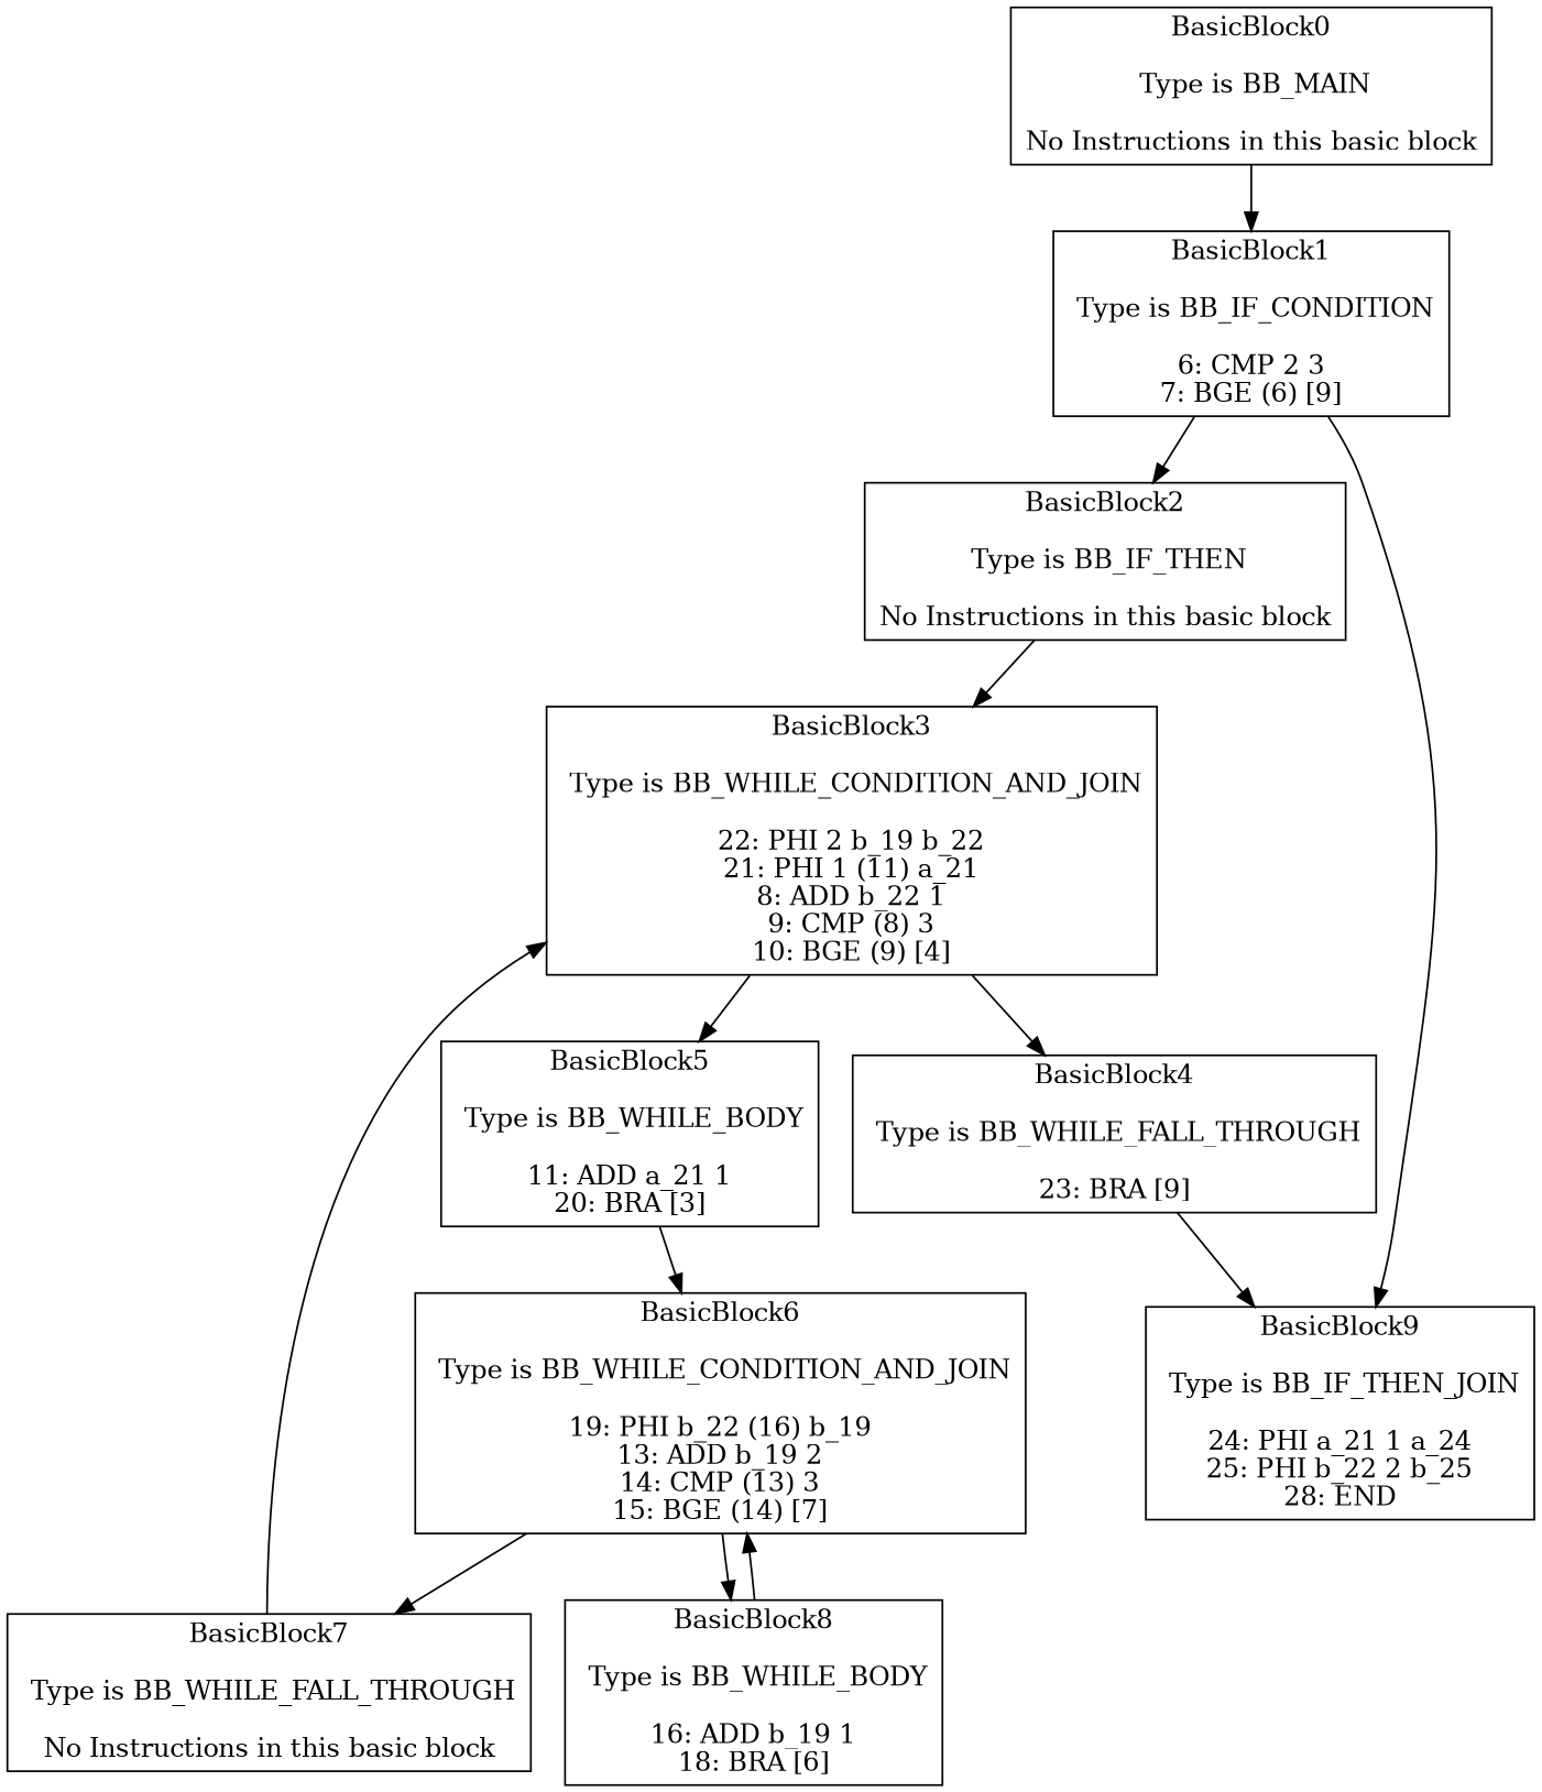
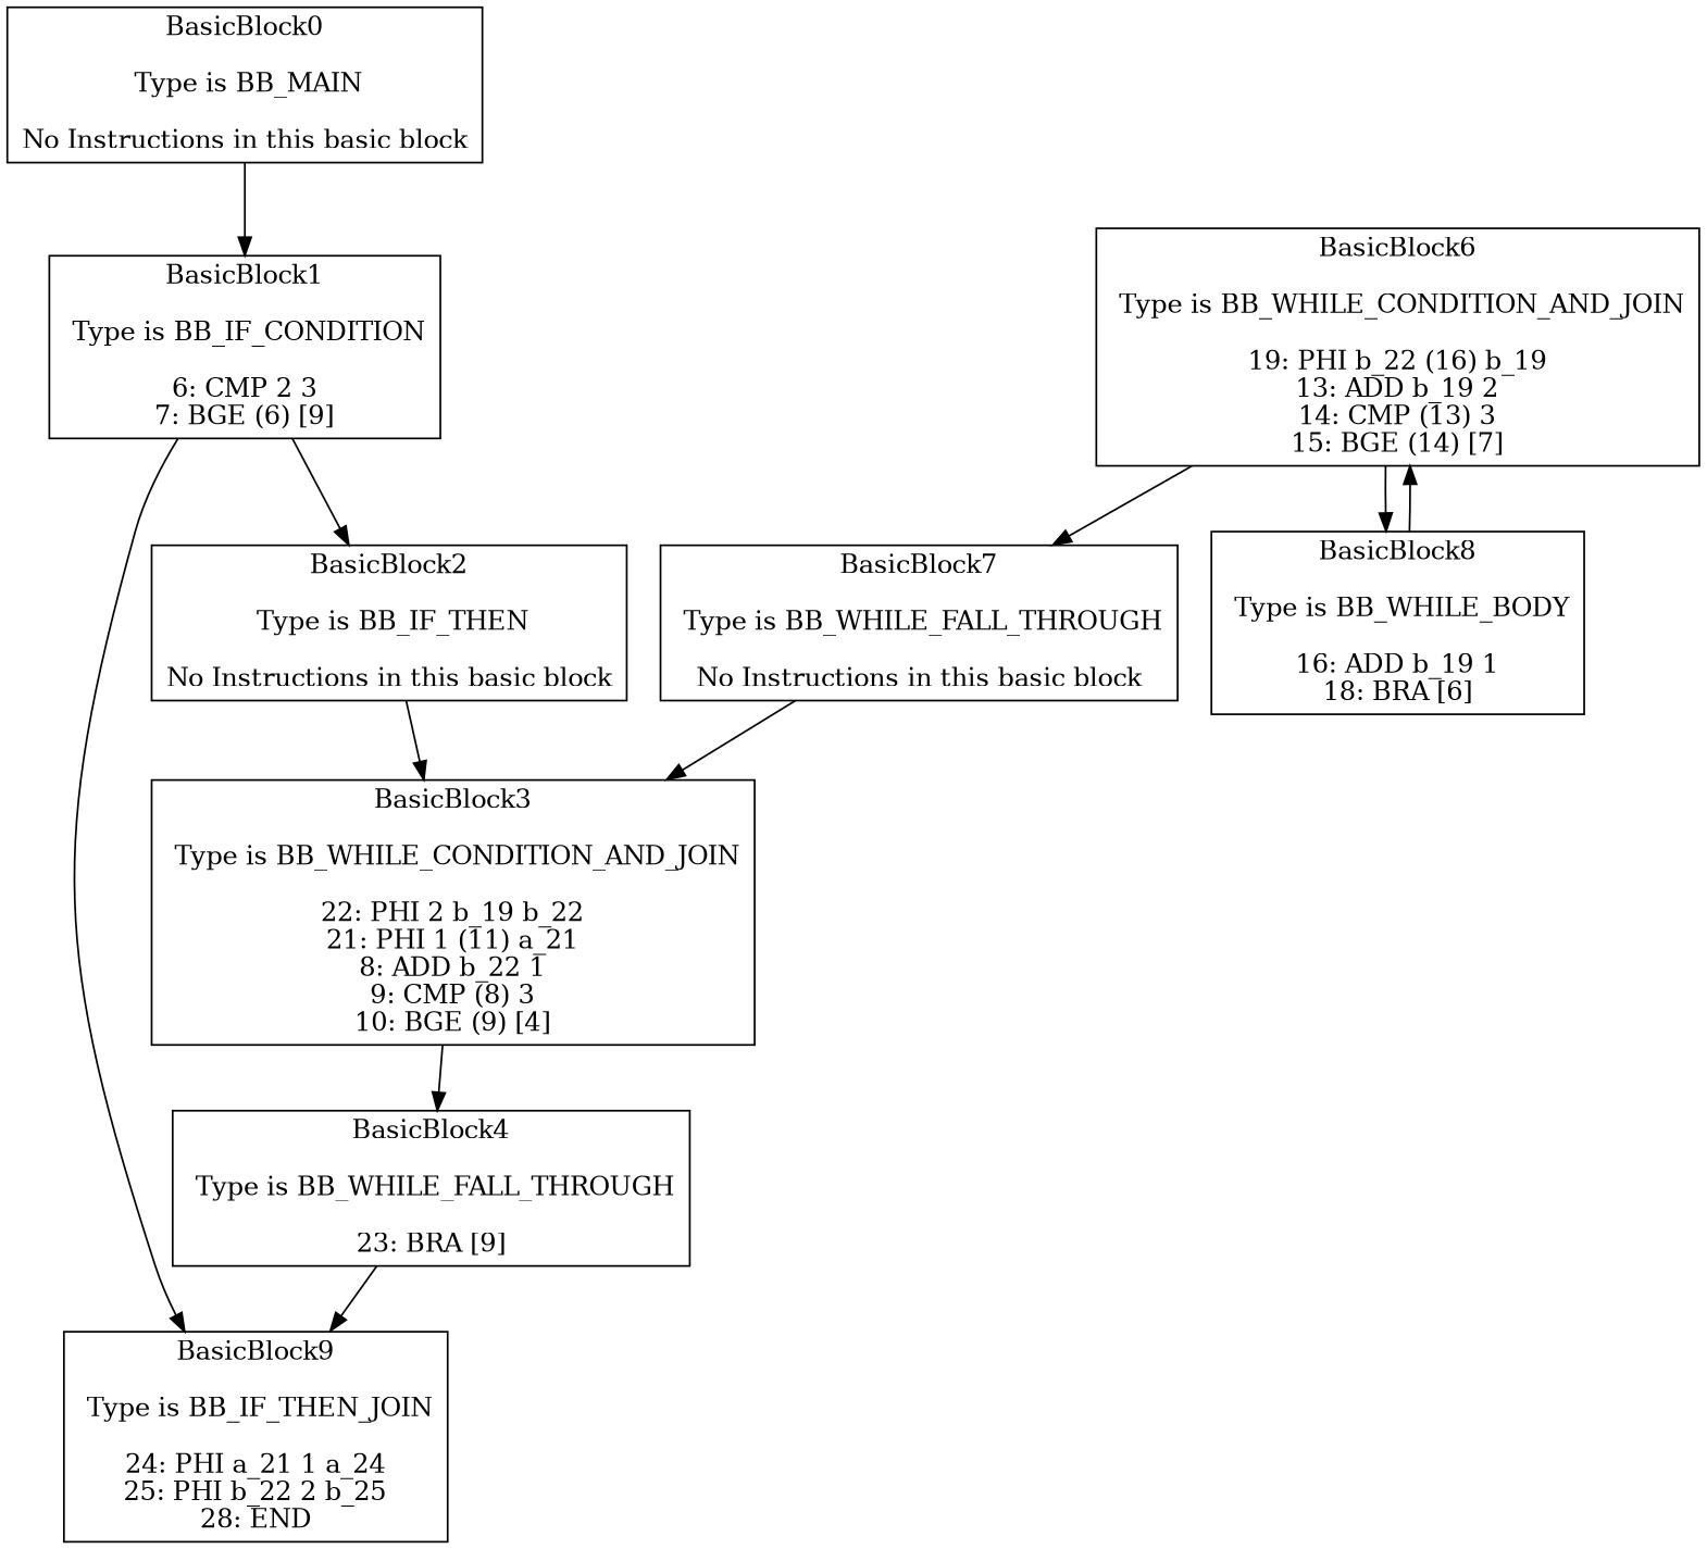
  digraph {
    node [shape=box]
    n1 [label="BasicBlock0\n\n Type is BB_MAIN\n\nNo Instructions in this basic block\n"]
    n2 [label="BasicBlock1\n\n Type is BB_IF_CONDITION\n\n6: CMP 2 3\n7: BGE (6) [9]\n"]
    n3 [label="BasicBlock2\n\n Type is BB_IF_THEN\n\nNo Instructions in this basic block\n"]
    n4 [label="BasicBlock9\n\n Type is BB_IF_THEN_JOIN\n\n24: PHI a_21 1 a_24\n25: PHI b_22 2 b_25\n28: END\n"]
    n5 [label="BasicBlock3\n\n Type is BB_WHILE_CONDITION_AND_JOIN\n\n22: PHI 2 b_19 b_22\n21: PHI 1 (11) a_21\n8: ADD b_22 1\n9: CMP (8) 3\n10: BGE (9) [4]\n"]
    n6 [label="BasicBlock4\n\n Type is BB_WHILE_FALL_THROUGH\n\n23: BRA [9]\n"]
-   n7 [label="BasicBlock5\n\n Type is BB_WHILE_BODY\n\n11: ADD a_21 1\n20: BRA [3]\n"]
    n8 [label="BasicBlock6\n\n Type is BB_WHILE_CONDITION_AND_JOIN\n\n19: PHI b_22 (16) b_19\n13: ADD b_19 2\n14: CMP (13) 3\n15: BGE (14) [7]\n"]
    n9 [label="BasicBlock7\n\n Type is BB_WHILE_FALL_THROUGH\n\nNo Instructions in this basic block\n"]
    n10 [label="BasicBlock8\n\n Type is BB_WHILE_BODY\n\n16: ADD b_19 1\n18: BRA [6]\n"]
    n1 -> n2
    n2 -> n3
    n2 -> n4
    n3 -> n5
    n5 -> n6
-   n5 -> n7
    n6 -> n4
-   n7 -> n8
    n8 -> n9
    n8 -> n10
    n9 -> n5
    n10 -> n8
  }
